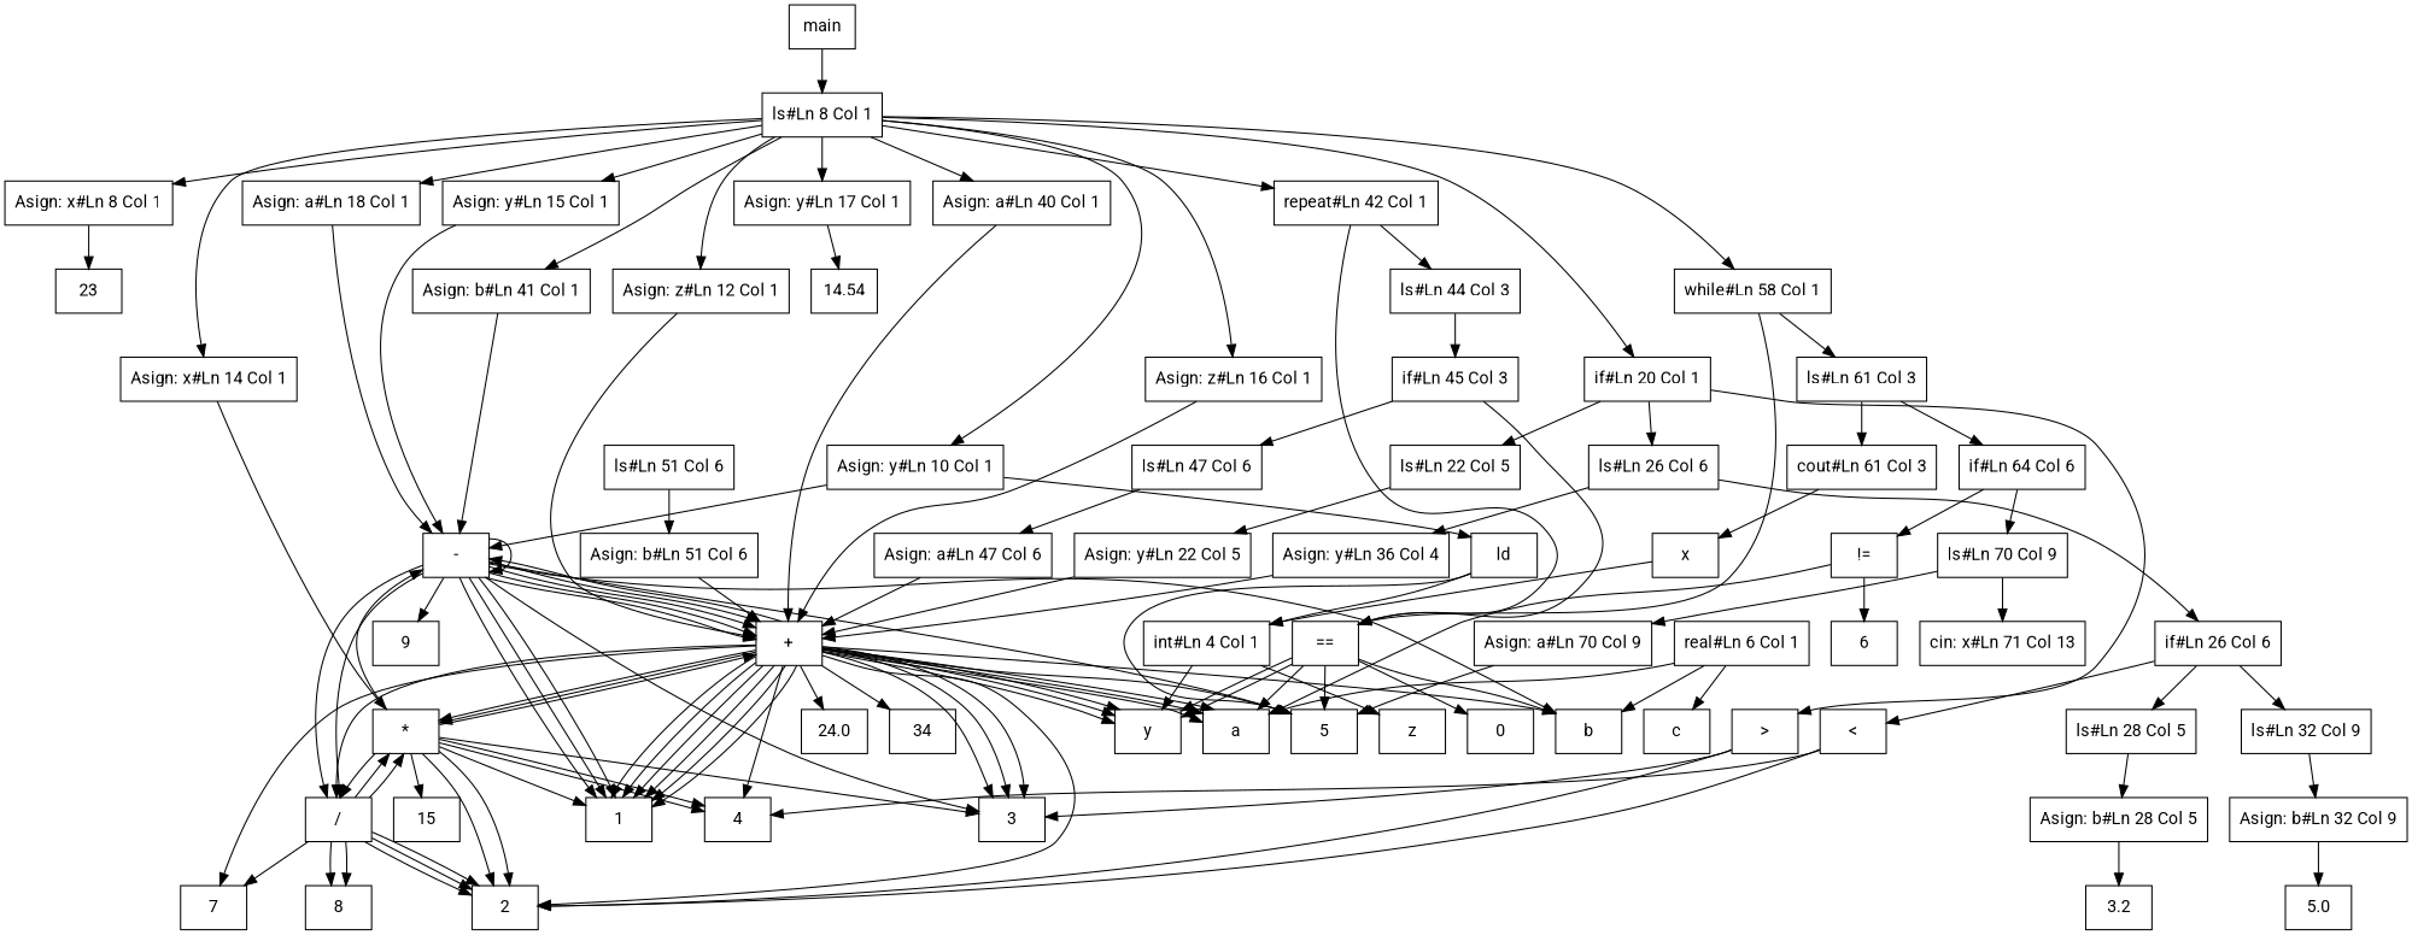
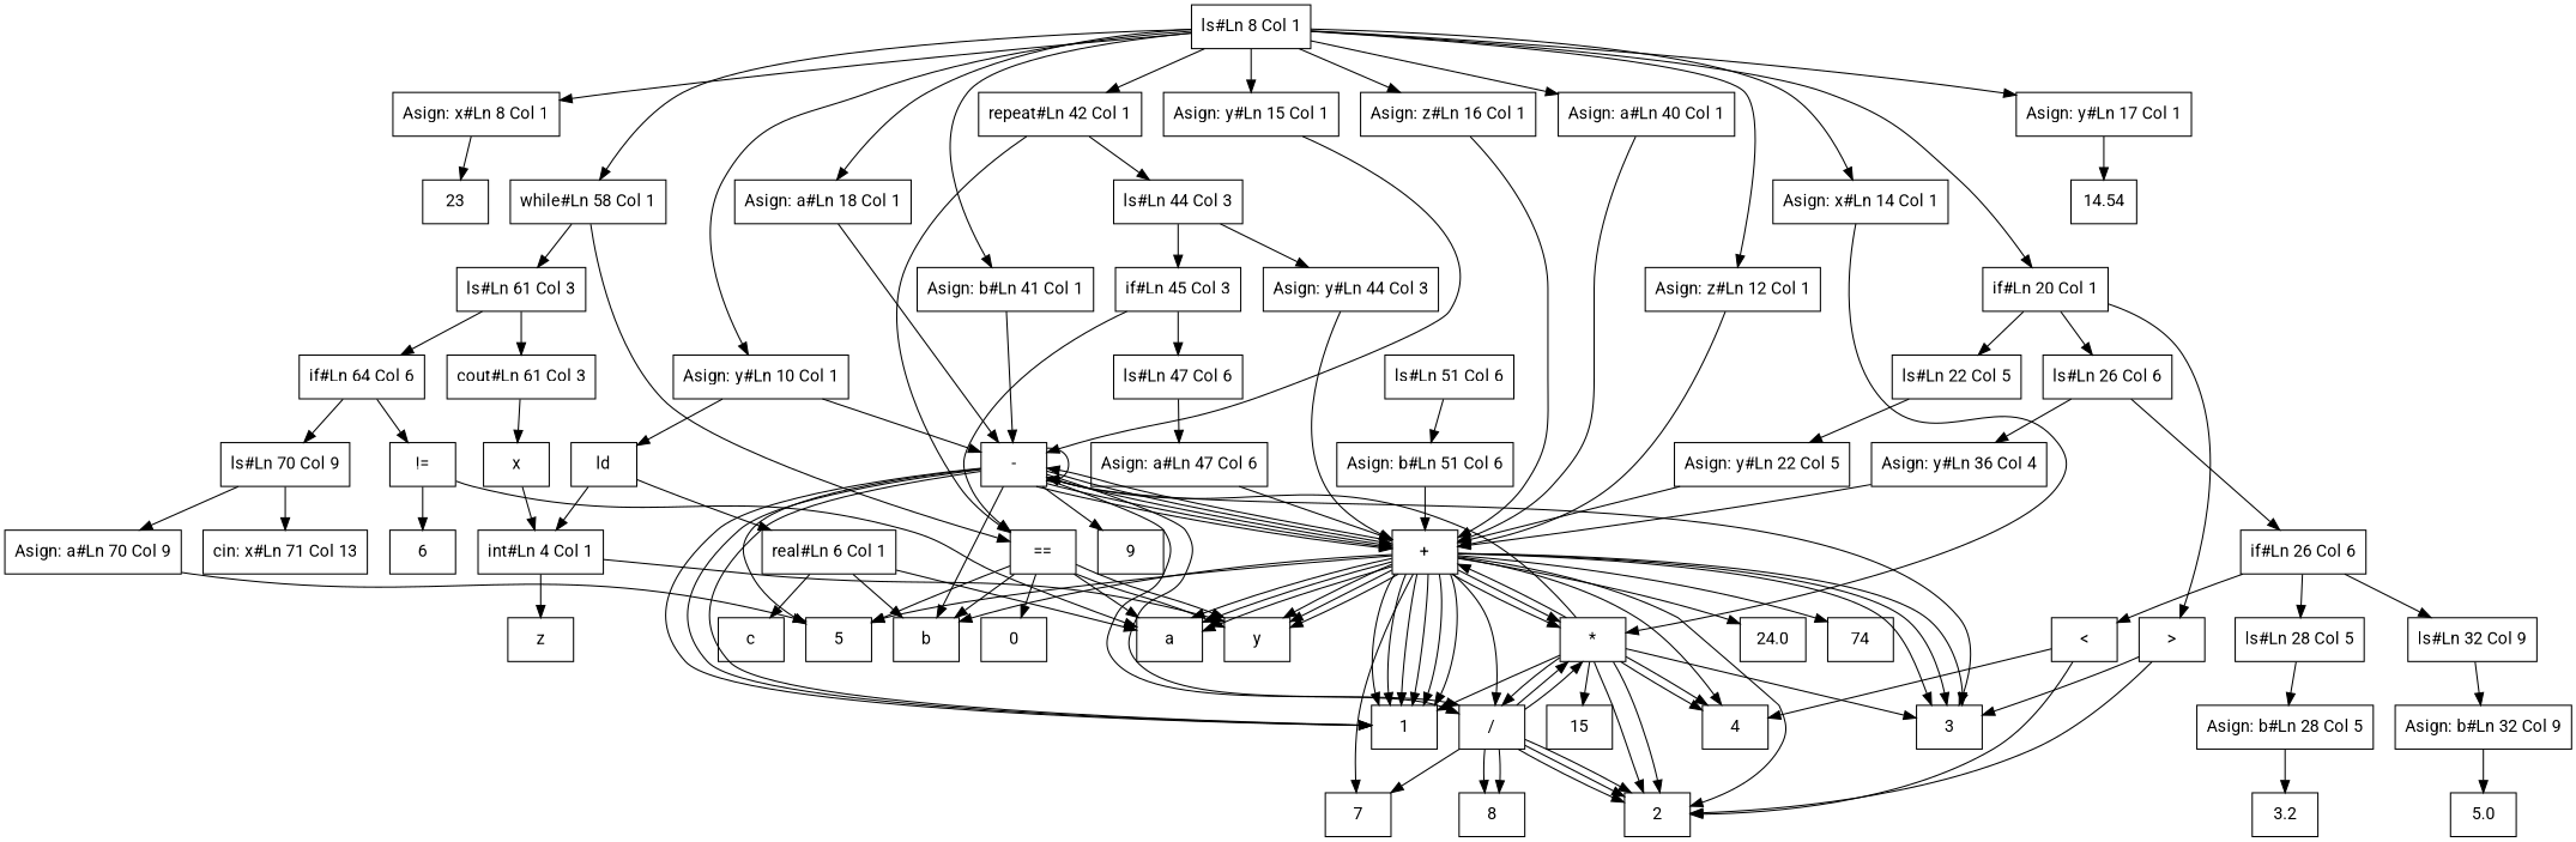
  digraph {
    fontname=Roboto
    node [fontname=Roboto shape=box]
    edge [fontname=Roboto]
-   main
    "ls#Ln 8 Col 1"
    ld
    "int#Ln 4 Col 1"
    "real#Ln 6 Col 1"
    "Asign: x#Ln 8 Col 1"
    "Asign: y#Ln 10 Col 1"
    "Asign: z#Ln 12 Col 1"
    "Asign: x#Ln 14 Col 1"
    "Asign: y#Ln 15 Col 1"
    "Asign: z#Ln 16 Col 1"
    "Asign: y#Ln 17 Col 1"
    "Asign: a#Ln 18 Col 1"
    "if#Ln 20 Col 1"
    "Asign: a#Ln 40 Col 1"
    "Asign: b#Ln 41 Col 1"
    "repeat#Ln 42 Col 1"
    "while#Ln 58 Col 1"
    y
    z
    a
    b
    c
    x
    23
    "-"
    "+"
    "*"
    14.54
    ">"
    "ls#Ln 22 Col 5"
    "ls#Ln 26 Col 6"
    "ls#Ln 44 Col 3"
    "=="
    "ls#Ln 61 Col 3"
    3
    1
    5
    "/"
    9
    2
    7
    4
    24.0
-   34
+   34 [label=74]
    8
    15
    "Asign: y#Ln 22 Col 5"
    "if#Ln 26 Col 6"
    "Asign: y#Ln 36 Col 4"
    "<"
    "ls#Ln 28 Col 5"
    "ls#Ln 32 Col 9"
    "Asign: b#Ln 28 Col 5"
    "Asign: b#Ln 32 Col 9"
    3.2
    5.0
+   "Asign: y#Ln 44 Col 3"
    "if#Ln 45 Col 3"
    0
    "ls#Ln 47 Col 6"
    "Asign: a#Ln 47 Col 6"
    "ls#Ln 51 Col 6"
    "Asign: b#Ln 51 Col 6"
    "cout#Ln 61 Col 3"
    "if#Ln 64 Col 6"
    "!="
    "ls#Ln 70 Col 9"
    6
    "Asign: a#Ln 70 Col 9"
    "cin: x#Ln 71 Col 13"
-   main -> "ls#Ln 8 Col 1"
    "ls#Ln 8 Col 1" -> "Asign: x#Ln 8 Col 1"
    "ls#Ln 8 Col 1" -> "Asign: y#Ln 10 Col 1"
    "ls#Ln 8 Col 1" -> "Asign: z#Ln 12 Col 1"
    "ls#Ln 8 Col 1" -> "Asign: x#Ln 14 Col 1"
    "ls#Ln 8 Col 1" -> "Asign: y#Ln 15 Col 1"
    "ls#Ln 8 Col 1" -> "Asign: z#Ln 16 Col 1"
    "ls#Ln 8 Col 1" -> "Asign: y#Ln 17 Col 1"
    "ls#Ln 8 Col 1" -> "Asign: a#Ln 18 Col 1"
    "ls#Ln 8 Col 1" -> "if#Ln 20 Col 1"
    "ls#Ln 8 Col 1" -> "Asign: a#Ln 40 Col 1"
    "ls#Ln 8 Col 1" -> "Asign: b#Ln 41 Col 1"
    "ls#Ln 8 Col 1" -> "repeat#Ln 42 Col 1"
    "ls#Ln 8 Col 1" -> "while#Ln 58 Col 1"
    ld -> "int#Ln 4 Col 1"
-   ld -> 5
+   ld -> "real#Ln 6 Col 1"
    "int#Ln 4 Col 1" -> y
    "int#Ln 4 Col 1" -> z
    "real#Ln 6 Col 1" -> a
    "real#Ln 6 Col 1" -> b
    "real#Ln 6 Col 1" -> c
    "Asign: x#Ln 8 Col 1" -> 23
    "Asign: y#Ln 10 Col 1" -> ld
    "Asign: y#Ln 10 Col 1" -> "-"
    "Asign: z#Ln 12 Col 1" -> "+"
    "Asign: x#Ln 14 Col 1" -> "*"
    "Asign: y#Ln 15 Col 1" -> "-"
    "Asign: z#Ln 16 Col 1" -> "+"
    "Asign: y#Ln 17 Col 1" -> 14.54
    "Asign: a#Ln 18 Col 1" -> "-"
    "if#Ln 20 Col 1" -> ">"
    "if#Ln 20 Col 1" -> "ls#Ln 22 Col 5"
    "if#Ln 20 Col 1" -> "ls#Ln 26 Col 6"
    "Asign: a#Ln 40 Col 1" -> "+"
    "Asign: b#Ln 41 Col 1" -> "-"
    "repeat#Ln 42 Col 1" -> "ls#Ln 44 Col 3"
    "repeat#Ln 42 Col 1" -> "=="
    "while#Ln 58 Col 1" -> "=="
    "while#Ln 58 Col 1" -> "ls#Ln 61 Col 3"
    x -> "int#Ln 4 Col 1"
    "-" -> b
    "-" -> "-"
    "-" -> "+"
    "-" -> "+"
    "-" -> "+"
    "-" -> "+"
    "-" -> 3
    "-" -> 1
    "-" -> 1
    "-" -> 1
    "-" -> 5
    "-" -> "/"
    "-" -> "/"
    "-" -> 9
    "+" -> y
    "+" -> y
    "+" -> y
    "+" -> a
    "+" -> a
    "+" -> a
    "+" -> b
    "+" -> "-"
    "+" -> "*"
    "+" -> "*"
    "+" -> 3
    "+" -> 3
    "+" -> 3
    "+" -> 1
    "+" -> 1
    "+" -> 1
    "+" -> 1
    "+" -> 1
    "+" -> 1
    "+" -> 5
    "+" -> "/"
    "+" -> 2
    "+" -> 7
    "+" -> 4
    "+" -> 24.0
    "+" -> 34
    "*" -> "-"
    "*" -> "+"
    "*" -> 3
    "*" -> 1
    "*" -> "/"
    "*" -> 2
    "*" -> 2
    "*" -> 4
    "*" -> 4
    "*" -> 15
    ">" -> 3
    ">" -> 2
    "ls#Ln 22 Col 5" -> "Asign: y#Ln 22 Col 5"
    "ls#Ln 26 Col 6" -> "if#Ln 26 Col 6"
    "ls#Ln 26 Col 6" -> "Asign: y#Ln 36 Col 4"
+   "ls#Ln 44 Col 3" -> "Asign: y#Ln 44 Col 3"
    "ls#Ln 44 Col 3" -> "if#Ln 45 Col 3"
    "==" -> y
    "==" -> y
    "==" -> a
    "==" -> b
    "==" -> 5
    "==" -> 0
    "ls#Ln 61 Col 3" -> "cout#Ln 61 Col 3"
    "ls#Ln 61 Col 3" -> "if#Ln 64 Col 6"
    "/" -> "*"
    "/" -> "*"
    "/" -> 2
    "/" -> 2
    "/" -> 2
    "/" -> 7
    "/" -> 8
    "/" -> 8
    "Asign: y#Ln 22 Col 5" -> "+"
    "if#Ln 26 Col 6" -> "<"
    "if#Ln 26 Col 6" -> "ls#Ln 28 Col 5"
    "if#Ln 26 Col 6" -> "ls#Ln 32 Col 9"
    "Asign: y#Ln 36 Col 4" -> "+"
    "<" -> 2
    "<" -> 4
    "ls#Ln 28 Col 5" -> "Asign: b#Ln 28 Col 5"
    "ls#Ln 32 Col 9" -> "Asign: b#Ln 32 Col 9"
    "Asign: b#Ln 28 Col 5" -> 3.2
    "Asign: b#Ln 32 Col 9" -> 5.0
+   "Asign: y#Ln 44 Col 3" -> "+"
    "if#Ln 45 Col 3" -> "=="
    "if#Ln 45 Col 3" -> "ls#Ln 47 Col 6"
    "ls#Ln 47 Col 6" -> "Asign: a#Ln 47 Col 6"
    "Asign: a#Ln 47 Col 6" -> "+"
    "ls#Ln 51 Col 6" -> "Asign: b#Ln 51 Col 6"
    "Asign: b#Ln 51 Col 6" -> "+"
    "cout#Ln 61 Col 3" -> x
    "if#Ln 64 Col 6" -> "!="
    "if#Ln 64 Col 6" -> "ls#Ln 70 Col 9"
    "!=" -> a
    "!=" -> 6
    "ls#Ln 70 Col 9" -> "Asign: a#Ln 70 Col 9"
    "ls#Ln 70 Col 9" -> "cin: x#Ln 71 Col 13"
    "Asign: a#Ln 70 Col 9" -> 5
  }
